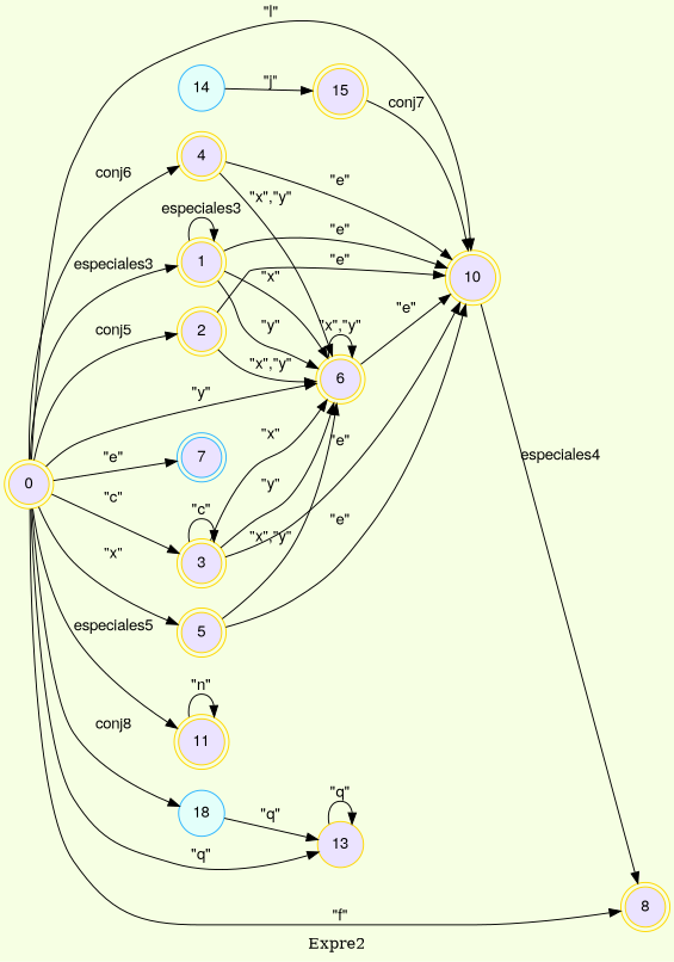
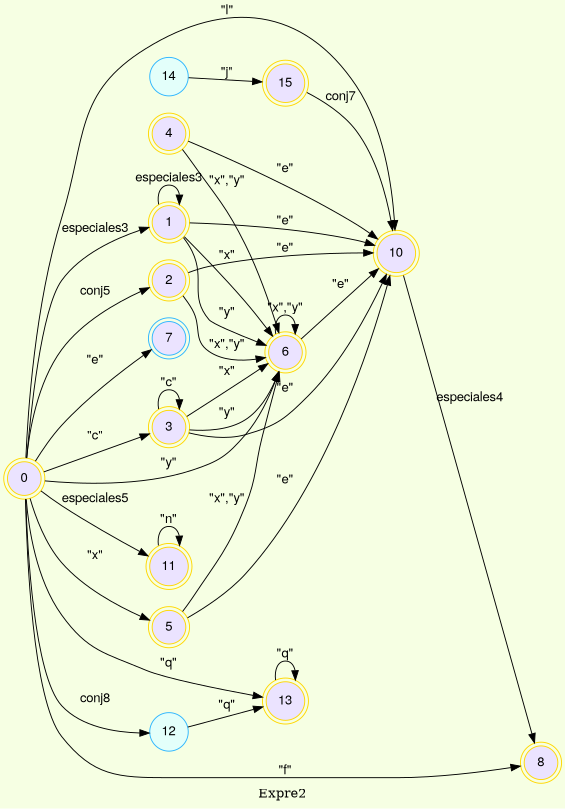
  digraph {
    bgcolor="#F6FFE3"
    label=Expre2
    rankdir=LR
    node [color=gold fillcolor="#EBE3FF" fontname="Helvetica,Arial,sans-serif" shape=doublecircle style=filled]
    edge [fontname="Helvetica,Arial,sans-serif"]
    0
    1
    2
    3
    4
    5
    6
    7 [color="#2CB5FF"]
    8
    10
    11
-   13 [shape=circle]
-   12 [color="#2CB5FF" fillcolor="#E3FFFA" shape=circle label=18]
+   13
+   12 [color="#2CB5FF" fillcolor="#E3FFFA" shape=circle]
    15
    14 [color="#2CB5FF" fillcolor="#E3FFFA" shape=circle]
    0 -> 1 [label=especiales3]
    0 -> 2 [label=conj5]
    0 -> 3 [label="\"c\""]
-   0 -> 4 [label=conj6]
    0 -> 5 [label="\"x\""]
    0 -> 6 [label="\"y\""]
    0 -> 7 [label="\"e\""]
    0 -> 8 [label="\"f\""]
    0 -> 10 [label="\"l\""]
    0 -> 11 [label=especiales5]
    0 -> 13 [label="\"q\""]
    0 -> 12 [label=conj8]
    1 -> 1 [label=especiales3]
    1 -> 6 [label="\"x\""]
    1 -> 6 [label="\"y\""]
    1 -> 10 [label="\"e\""]
    2 -> 6 [label="\"x\",\"y\""]
    2 -> 10 [label="\"e\""]
    3 -> 3 [label="\"c\""]
    3 -> 6 [label="\"x\""]
    3 -> 6 [label="\"y\""]
    3 -> 10 [label="\"e\""]
    4 -> 6 [label="\"x\",\"y\""]
    4 -> 10 [label="\"e\""]
    5 -> 6 [label="\"x\",\"y\""]
    5 -> 10 [label="\"e\""]
    6 -> 6 [label="\"x\",\"y\""]
    6 -> 10 [label="\"e\""]
    10 -> 8 [label=especiales4]
    11 -> 11 [label="\"n\""]
    13 -> 13 [label="\"q\""]
    12 -> 13 [label="\"q\""]
    15 -> 10 [label=conj7]
    14 -> 15 [label="\"j\""]
  }
